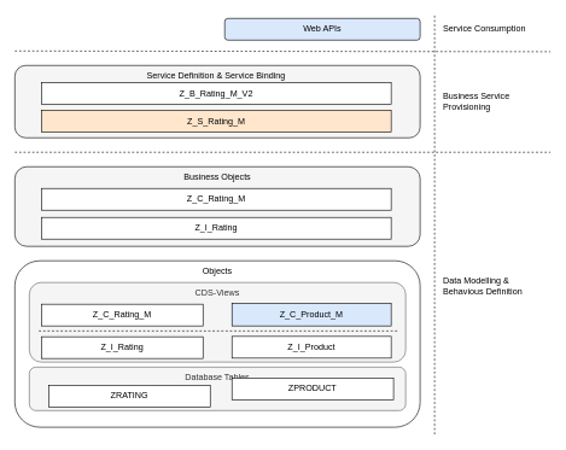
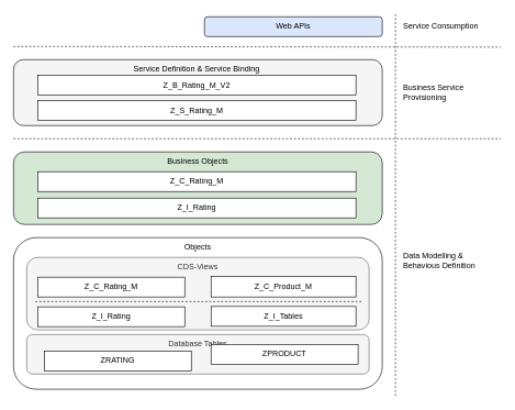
  <mxCell id="0" />
  <mxCell id="1" parent="0" />
  <mxCell id="2" value="Service Definition &amp;amp; Service Binding&amp;nbsp;" style="rounded=1;whiteSpace=wrap;html=1;verticalAlign=top;fillColor=#f5f5f5;" parent="1" vertex="1"><mxGeometry x="20" y="90" width="560" height="100" as="geometry" /></mxCell>
  <mxCell id="3" value="Web APIs" style="rounded=1;whiteSpace=wrap;html=1;fillColor=#dae8fc;" parent="1" vertex="1"><mxGeometry x="310" y="25" width="270" height="30" as="geometry" /></mxCell>
  <mxCell id="4" value="" style="endArrow=none;dashed=1;html=1;rounded=0;" parent="1" edge="1"><mxGeometry width="50" height="50" relative="1" as="geometry"><mxPoint x="20" y="210" as="sourcePoint" /><mxPoint x="760" y="210" as="targetPoint" /></mxGeometry></mxCell>
  <mxCell id="5" value="" style="endArrow=none;dashed=1;html=1;rounded=0;" parent="1" edge="1"><mxGeometry width="50" height="50" relative="1" as="geometry"><mxPoint x="20" y="70" as="sourcePoint" /><mxPoint x="760" y="71" as="targetPoint" /></mxGeometry></mxCell>
  <mxCell id="6" value="Data Modelling &amp;amp; Behavious Definition&amp;nbsp;" style="text;html=1;strokeColor=none;fillColor=none;align=left;verticalAlign=middle;whiteSpace=wrap;rounded=0;" parent="1" vertex="1"><mxGeometry x="610" y="380" width="120" height="30" as="geometry" /></mxCell>
  <mxCell id="7" value="" style="endArrow=none;dashed=1;html=1;rounded=0;" parent="1" edge="1"><mxGeometry width="50" height="50" relative="1" as="geometry"><mxPoint x="600" y="600" as="sourcePoint" /><mxPoint x="600" y="20" as="targetPoint" /></mxGeometry></mxCell>
  <mxCell id="8" value="Business Service Provisioning" style="text;html=1;strokeColor=none;fillColor=none;align=left;verticalAlign=middle;whiteSpace=wrap;rounded=0;" parent="1" vertex="1"><mxGeometry x="610" y="125" width="120" height="30" as="geometry" /></mxCell>
  <mxCell id="9" value="Service Consumption&amp;nbsp;" style="text;html=1;strokeColor=none;fillColor=none;align=left;verticalAlign=middle;whiteSpace=wrap;rounded=0;" parent="1" vertex="1"><mxGeometry x="610" y="25" width="120" height="30" as="geometry" /></mxCell>
  <mxCell id="10" value="Objects" style="rounded=1;whiteSpace=wrap;html=1;verticalAlign=top;" parent="1" vertex="1"><mxGeometry x="20" y="360" width="560" height="230" as="geometry" /></mxCell>
  <mxCell id="11" style="edgeStyle=orthogonalEdgeStyle;rounded=0;orthogonalLoop=1;jettySize=auto;html=1;exitX=0.5;exitY=1;exitDx=0;exitDy=0;" parent="1" source="10" target="10" edge="1"><mxGeometry relative="1" as="geometry" /></mxCell>
  <mxCell id="12" value="CDS-Views" style="rounded=1;whiteSpace=wrap;html=1;verticalAlign=top;fillColor=#f5f5f5;fontColor=#333333;strokeColor=#666666;" parent="1" vertex="1"><mxGeometry x="40" y="390" width="520" height="110" as="geometry" /></mxCell>
  <mxCell id="13" value="Z_I_Rating" style="rounded=0;whiteSpace=wrap;html=1;" parent="1" vertex="1"><mxGeometry x="56.77" y="465" width="223.23" height="30" as="geometry" /></mxCell>
- <mxCell id="14" value="Z_I_Product" style="rounded=0;whiteSpace=wrap;html=1;" parent="1" vertex="1"><mxGeometry x="320" y="464.5" width="220" height="30" as="geometry" /></mxCell>
+ <mxCell id="14" value="Z_I_Tables" style="rounded=0;whiteSpace=wrap;html=1;" parent="1" vertex="1"><mxGeometry x="320" y="464.5" width="220" height="30" as="geometry" /></mxCell>
  <mxCell id="15" value="Database Tables" style="rounded=1;whiteSpace=wrap;html=1;verticalAlign=top;fillColor=#f5f5f5;fontColor=#333333;strokeColor=#666666;" parent="1" vertex="1"><mxGeometry x="40" y="507" width="520" height="60" as="geometry" /></mxCell>
  <mxCell id="16" value="ZRATING" style="rounded=0;whiteSpace=wrap;html=1;" parent="1" vertex="1"><mxGeometry x="66.77" y="532" width="223.23" height="30" as="geometry" /></mxCell>
  <mxCell id="17" value="ZPRODUCT" style="rounded=0;whiteSpace=wrap;html=1;" parent="1" vertex="1"><mxGeometry x="320" y="522" width="223.23" height="30" as="geometry" /></mxCell>
  <mxCell id="18" value="Z_C_Rating_M" style="rounded=0;whiteSpace=wrap;html=1;" parent="1" vertex="1"><mxGeometry x="56.77" y="420" width="223.23" height="30" as="geometry" /></mxCell>
- <mxCell id="19" value="Z_C_Product_M" style="rounded=0;whiteSpace=wrap;html=1;fillColor=#dae8fc;" parent="1" vertex="1"><mxGeometry x="320" y="419" width="220" height="31" as="geometry" /></mxCell>
+ <mxCell id="19" value="Z_C_Product_M" style="rounded=0;whiteSpace=wrap;html=1;" parent="1" vertex="1"><mxGeometry x="320" y="419" width="220" height="31" as="geometry" /></mxCell>
  <mxCell id="20" value="" style="endArrow=none;dashed=1;html=1;rounded=0;entryX=0.981;entryY=0.609;entryDx=0;entryDy=0;entryPerimeter=0;" parent="1" edge="1" target="12"><mxGeometry width="50" height="50" relative="1" as="geometry"><mxPoint x="53.23" y="457" as="sourcePoint" /><mxPoint x="430" y="457" as="targetPoint" /></mxGeometry></mxCell>
  <mxCell id="21" value="" style="group" parent="1" vertex="1" connectable="0"><mxGeometry x="20" y="230" width="560" height="110" as="geometry" /></mxCell>
- <mxCell id="22" value="Business Objects&lt;br&gt;" style="rounded=1;whiteSpace=wrap;html=1;verticalAlign=top;fillColor=#f5f5f5;" parent="21" vertex="1"><mxGeometry width="560" height="110" as="geometry" /></mxCell>
+ <mxCell id="22" value="Business Objects&lt;br&gt;" style="rounded=1;whiteSpace=wrap;html=1;verticalAlign=top;fillColor=#d5e8d4;" parent="21" vertex="1"><mxGeometry width="560" height="110" as="geometry" /></mxCell>
  <mxCell id="23" value="Z_I_Rating" style="rounded=0;whiteSpace=wrap;html=1;" parent="21" vertex="1"><mxGeometry x="36.77" y="70" width="483.23" height="30" as="geometry" /></mxCell>
  <mxCell id="24" value="Z_C_Rating_M" style="rounded=0;whiteSpace=wrap;html=1;" parent="21" vertex="1"><mxGeometry x="36.77" y="30" width="483.23" height="30" as="geometry" /></mxCell>
- <mxCell id="25" value="Z_S_Rating_M" style="rounded=0;whiteSpace=wrap;html=1;fillColor=#ffe6cc;" parent="1" vertex="1"><mxGeometry x="56.77" y="152" width="483.23" height="30" as="geometry" /></mxCell>
+ <mxCell id="25" value="Z_S_Rating_M" style="rounded=0;whiteSpace=wrap;html=1;" parent="1" vertex="1"><mxGeometry x="56.77" y="152" width="483.23" height="30" as="geometry" /></mxCell>
  <mxCell id="26" value="Z_B_Rating_M_V2" style="rounded=0;whiteSpace=wrap;html=1;" parent="1" vertex="1"><mxGeometry x="56.77" y="114" width="483.23" height="30" as="geometry" /></mxCell>
